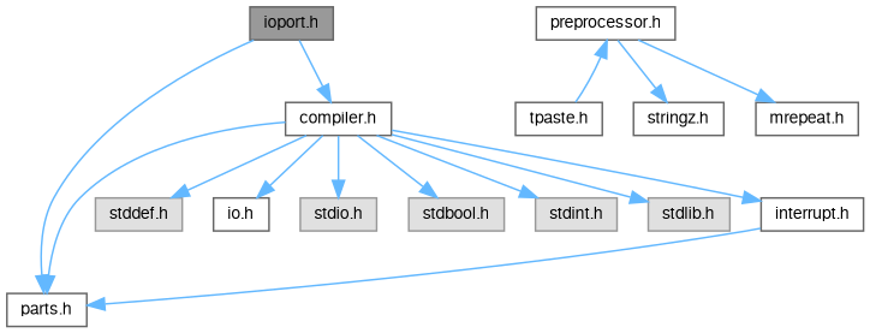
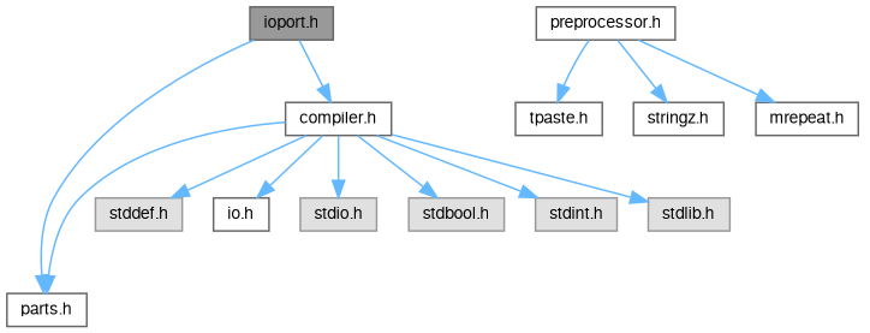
  digraph {
    node [color=grey40 fillcolor=white fontname=FreeSans fontsize=10 shape=box style=filled]
    edge [color=steelblue1 fontname=FreeSans fontsize=10 labelfontname=FreeSans labelfontsize=10 style=solid]
    n1 [color=gray40 fillcolor=grey60 fontcolor=black height=0.2 label="ioport.h" width=0.4]
    n2 [height=0.2 label="parts.h" width=0.4]
    n3 [height=0.2 label="compiler.h" width=0.4]
    n4 [color=grey60 fillcolor="#E0E0E0" height=0.2 label="stddef.h" width=0.4]
    n5 [height=0.2 label="io.h" width=0.4]
    n6 [color=grey60 fillcolor="#E0E0E0" height=0.2 label="stdio.h" width=0.4]
    n7 [color=grey60 fillcolor="#E0E0E0" height=0.2 label="stdbool.h" width=0.4]
    n8 [color=grey60 fillcolor="#E0E0E0" height=0.2 label="stdint.h" width=0.4]
    n9 [color=grey60 fillcolor="#E0E0E0" height=0.2 label="stdlib.h" width=0.4]
-   n10 [height=0.2 label="interrupt.h" width=0.4]
    n11 [height=0.2 label="preprocessor.h" width=0.4]
    n12 [height=0.2 label="tpaste.h" width=0.4]
    n13 [height=0.2 label="stringz.h" width=0.4]
    n14 [height=0.2 label="mrepeat.h" width=0.4]
    n1 -> n2
    n1 -> n3
    n3 -> n2
    n3 -> n4
    n3 -> n5
    n3 -> n6
    n3 -> n7
    n3 -> n8
    n3 -> n9
-   n3 -> n10
-   n10 -> n2
-   n12 -> n11
+   n11 -> n12
    n11 -> n13
    n11 -> n14
  }
